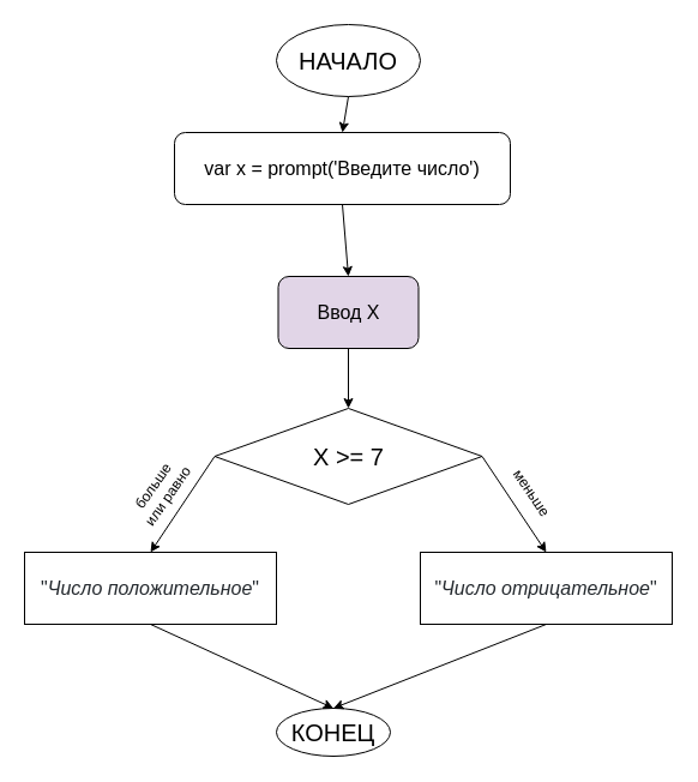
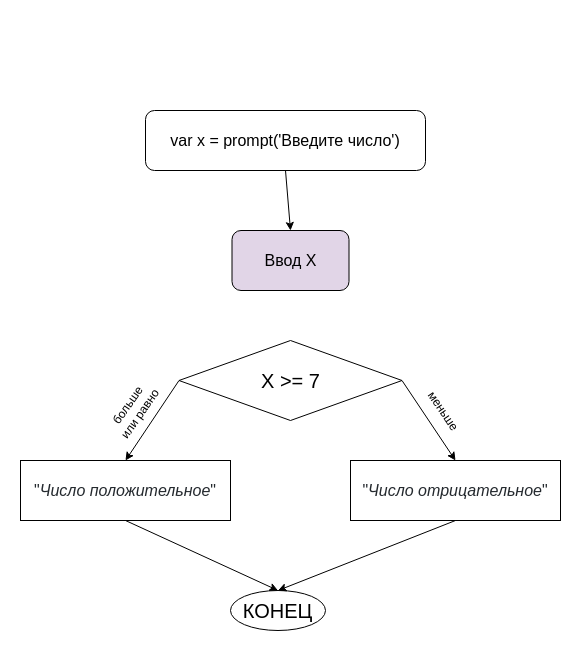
  <mxCell id="0" />
  <mxCell id="1" parent="0" />
- <mxCell id="2" value="&lt;font style=&quot;font-size: 20px&quot;&gt;&lt;font style=&quot;font-size: 20px&quot;&gt;НАЧАЛ&lt;/font&gt;О&lt;/font&gt;" style="ellipse;whiteSpace=wrap;html=1;" vertex="1" parent="1"><mxGeometry x="230" y="20" width="120" height="60" as="geometry" /></mxCell>
  <mxCell id="3" value="&lt;font style=&quot;font-size: 16px&quot;&gt;var x = prompt('Введите число')&lt;/font&gt;" style="rounded=1;whiteSpace=wrap;html=1;" vertex="1" parent="1"><mxGeometry x="145" y="110" width="280" height="60" as="geometry" /></mxCell>
- <mxCell id="4" value="" style="endArrow=classic;html=1;exitX=0.5;exitY=1;exitDx=0;exitDy=0;entryX=0.5;entryY=0;entryDx=0;entryDy=0;" edge="1" parent="1" source="2" target="3"><mxGeometry width="50" height="50" relative="1" as="geometry"><mxPoint x="227" y="260" as="sourcePoint" /><mxPoint x="277" y="210" as="targetPoint" /></mxGeometry></mxCell>
  <mxCell id="5" value="&lt;font style=&quot;font-size: 20px&quot;&gt;X &amp;gt;= 7&lt;/font&gt;" style="rhombus;whiteSpace=wrap;html=1;" vertex="1" parent="1"><mxGeometry x="178.5" y="340" width="223" height="80" as="geometry" /></mxCell>
  <mxCell id="6" value="&lt;span style=&quot;color: rgb(36 , 41 , 46) ; font-family: , &amp;#34;blinkmacsystemfont&amp;#34; , &amp;#34;segoe ui&amp;#34; , &amp;#34;helvetica&amp;#34; , &amp;#34;arial&amp;#34; , sans-serif , &amp;#34;apple color emoji&amp;#34; , &amp;#34;segoe ui emoji&amp;#34; ; font-size: 16px ; white-space: normal ; background-color: rgb(255 , 255 , 255)&quot;&gt;&quot;&lt;/span&gt;&lt;em style=&quot;box-sizing: border-box ; color: rgb(36 , 41 , 46) ; font-family: , &amp;#34;blinkmacsystemfont&amp;#34; , &amp;#34;segoe ui&amp;#34; , &amp;#34;helvetica&amp;#34; , &amp;#34;arial&amp;#34; , sans-serif , &amp;#34;apple color emoji&amp;#34; , &amp;#34;segoe ui emoji&amp;#34; ; font-size: 16px ; white-space: normal ; background-color: rgb(255 , 255 , 255)&quot;&gt;Число положительное&lt;/em&gt;&lt;span style=&quot;color: rgb(36 , 41 , 46) ; font-family: , &amp;#34;blinkmacsystemfont&amp;#34; , &amp;#34;segoe ui&amp;#34; , &amp;#34;helvetica&amp;#34; , &amp;#34;arial&amp;#34; , sans-serif , &amp;#34;apple color emoji&amp;#34; , &amp;#34;segoe ui emoji&amp;#34; ; font-size: 16px ; white-space: normal ; background-color: rgb(255 , 255 , 255)&quot;&gt;&quot;&lt;/span&gt;" style="rounded=0;whiteSpace=wrap;html=1;" vertex="1" parent="1"><mxGeometry x="20" y="460" width="210" height="60" as="geometry" /></mxCell>
  <mxCell id="7" value="&lt;span style=&quot;color: rgb(36 , 41 , 46) ; font-family: , &amp;#34;blinkmacsystemfont&amp;#34; , &amp;#34;segoe ui&amp;#34; , &amp;#34;helvetica&amp;#34; , &amp;#34;arial&amp;#34; , sans-serif , &amp;#34;apple color emoji&amp;#34; , &amp;#34;segoe ui emoji&amp;#34; ; font-size: 16px ; background-color: rgb(255 , 255 , 255)&quot;&gt;&quot;&lt;/span&gt;&lt;em style=&quot;box-sizing: border-box ; color: rgb(36 , 41 , 46) ; font-family: , &amp;#34;blinkmacsystemfont&amp;#34; , &amp;#34;segoe ui&amp;#34; , &amp;#34;helvetica&amp;#34; , &amp;#34;arial&amp;#34; , sans-serif , &amp;#34;apple color emoji&amp;#34; , &amp;#34;segoe ui emoji&amp;#34; ; font-size: 16px ; background-color: rgb(255 , 255 , 255)&quot;&gt;Число отрицательное&lt;/em&gt;&lt;span style=&quot;color: rgb(36 , 41 , 46) ; font-family: , &amp;#34;blinkmacsystemfont&amp;#34; , &amp;#34;segoe ui&amp;#34; , &amp;#34;helvetica&amp;#34; , &amp;#34;arial&amp;#34; , sans-serif , &amp;#34;apple color emoji&amp;#34; , &amp;#34;segoe ui emoji&amp;#34; ; font-size: 16px ; background-color: rgb(255 , 255 , 255)&quot;&gt;&quot;&lt;/span&gt;" style="rounded=0;whiteSpace=wrap;html=1;" vertex="1" parent="1"><mxGeometry x="350" y="460" width="210" height="60" as="geometry" /></mxCell>
  <mxCell id="8" value="" style="endArrow=classic;html=1;exitX=0.5;exitY=1;exitDx=0;exitDy=0;entryX=0.5;entryY=0;entryDx=0;entryDy=0;" edge="1" parent="1" source="3" target="16"><mxGeometry width="50" height="50" relative="1" as="geometry"><mxPoint x="277" y="250" as="sourcePoint" /><mxPoint x="457" y="230" as="targetPoint" /></mxGeometry></mxCell>
  <mxCell id="9" value="" style="endArrow=classic;html=1;exitX=0;exitY=0.5;exitDx=0;exitDy=0;entryX=0.5;entryY=0;entryDx=0;entryDy=0;" edge="1" parent="1" source="5" target="6"><mxGeometry width="50" height="50" relative="1" as="geometry"><mxPoint x="57" y="290" as="sourcePoint" /><mxPoint x="107" y="240" as="targetPoint" /></mxGeometry></mxCell>
  <mxCell id="10" value="" style="endArrow=classic;html=1;exitX=1;exitY=0.5;exitDx=0;exitDy=0;entryX=0.5;entryY=0;entryDx=0;entryDy=0;" edge="1" parent="1" source="5" target="7"><mxGeometry width="50" height="50" relative="1" as="geometry"><mxPoint x="447" y="330" as="sourcePoint" /><mxPoint x="497" y="280" as="targetPoint" /></mxGeometry></mxCell>
  <mxCell id="11" value="больше или равно" style="text;html=1;strokeColor=none;fillColor=none;align=center;verticalAlign=middle;whiteSpace=wrap;rounded=0;rotation=-55;" vertex="1" parent="1"><mxGeometry x="104" y="399" width="59" height="20" as="geometry" /></mxCell>
  <mxCell id="12" value="меньше" style="text;html=1;strokeColor=none;fillColor=none;align=center;verticalAlign=middle;whiteSpace=wrap;rounded=0;rotation=56;" vertex="1" parent="1"><mxGeometry x="423" y="401" width="40" height="20" as="geometry" /></mxCell>
  <mxCell id="13" value="&lt;span style=&quot;font-size: 20px&quot;&gt;КОНЕЦ&lt;/span&gt;" style="ellipse;whiteSpace=wrap;html=1;" vertex="1" parent="1"><mxGeometry x="230" y="590" width="95" height="40" as="geometry" /></mxCell>
  <mxCell id="14" value="" style="endArrow=classic;html=1;exitX=0.5;exitY=1;exitDx=0;exitDy=0;entryX=0.5;entryY=0;entryDx=0;entryDy=0;" edge="1" parent="1" source="6" target="13"><mxGeometry width="50" height="50" relative="1" as="geometry"><mxPoint x="157" y="510" as="sourcePoint" /><mxPoint x="207" y="460" as="targetPoint" /></mxGeometry></mxCell>
  <mxCell id="15" value="" style="endArrow=classic;html=1;exitX=0.5;exitY=1;exitDx=0;exitDy=0;entryX=0.5;entryY=0;entryDx=0;entryDy=0;" edge="1" parent="1" source="7" target="13"><mxGeometry width="50" height="50" relative="1" as="geometry"><mxPoint x="417" y="520" as="sourcePoint" /><mxPoint x="467" y="470" as="targetPoint" /></mxGeometry></mxCell>
  <mxCell id="16" value="&lt;font style=&quot;font-size: 16px&quot;&gt;Ввод X&lt;br&gt;&lt;/font&gt;" style="rounded=1;whiteSpace=wrap;html=1;fillColor=#e1d5e7;" vertex="1" parent="1"><mxGeometry x="231.5" y="230" width="117" height="60" as="geometry" /></mxCell>
- <mxCell id="17" value="" style="endArrow=classic;html=1;entryX=0.5;entryY=0;entryDx=0;entryDy=0;exitX=0.5;exitY=1;exitDx=0;exitDy=0;" edge="1" parent="1" source="16" target="5"><mxGeometry width="50" height="50" relative="1" as="geometry"><mxPoint x="337" y="320" as="sourcePoint" /><mxPoint x="290" y="360" as="targetPoint" /></mxGeometry></mxCell>
